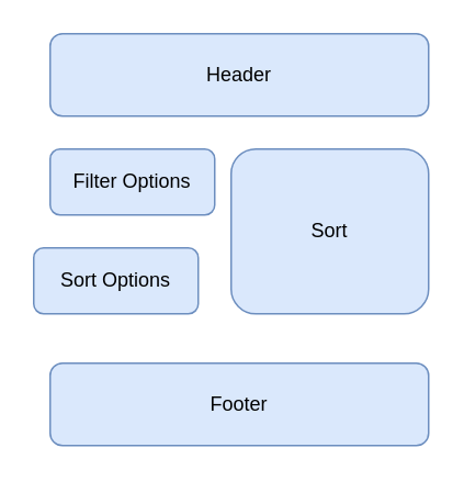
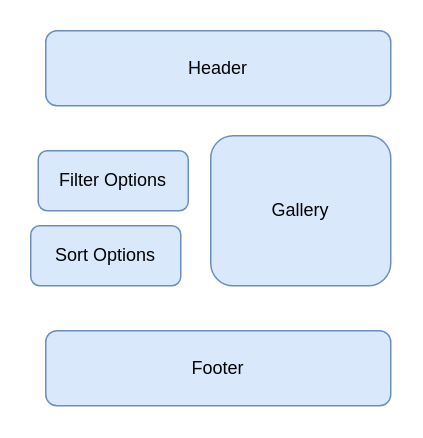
  <mxCell id="0" />
  <mxCell id="1" parent="0" />
  <mxCell id="2" value="Header" style="rounded=1;whiteSpace=wrap;html=1;fillColor=#dae8fc;strokeColor=#6c8ebf;" parent="1" vertex="1"><mxGeometry x="30" y="20" width="230" height="50" as="geometry" /></mxCell>
- <mxCell id="3" value="Sort" style="rounded=1;whiteSpace=wrap;html=1;fillColor=#dae8fc;strokeColor=#6c8ebf;" parent="1" vertex="1"><mxGeometry x="140" y="90" width="120" height="100" as="geometry" /></mxCell>
+ <mxCell id="3" value="Gallery" style="rounded=1;whiteSpace=wrap;html=1;fillColor=#dae8fc;strokeColor=#6c8ebf;" parent="1" vertex="1"><mxGeometry x="140" y="90" width="120" height="100" as="geometry" /></mxCell>
  <mxCell id="4" value="&lt;div&gt;Footer&lt;br&gt;&lt;/div&gt;" style="rounded=1;whiteSpace=wrap;html=1;fillColor=#dae8fc;strokeColor=#6c8ebf;" parent="1" vertex="1"><mxGeometry x="30" y="220" width="230" height="50" as="geometry" /></mxCell>
  <mxCell id="5" value="Sort Options" style="rounded=1;whiteSpace=wrap;html=1;fillColor=#dae8fc;strokeColor=#6c8ebf;" vertex="1" parent="1"><mxGeometry x="20" y="150" width="100" height="40" as="geometry" /></mxCell>
- <mxCell id="6" value="Filter Options" style="rounded=1;whiteSpace=wrap;html=1;fillColor=#dae8fc;strokeColor=#6c8ebf;" vertex="1" parent="1"><mxGeometry x="30" y="90" width="100" height="40" as="geometry" /></mxCell>
+ <mxCell id="6" value="Filter Options" style="rounded=1;whiteSpace=wrap;html=1;fillColor=#dae8fc;strokeColor=#6c8ebf;" vertex="1" parent="1"><mxGeometry x="25" y="100" width="100" height="40" as="geometry" /></mxCell>
